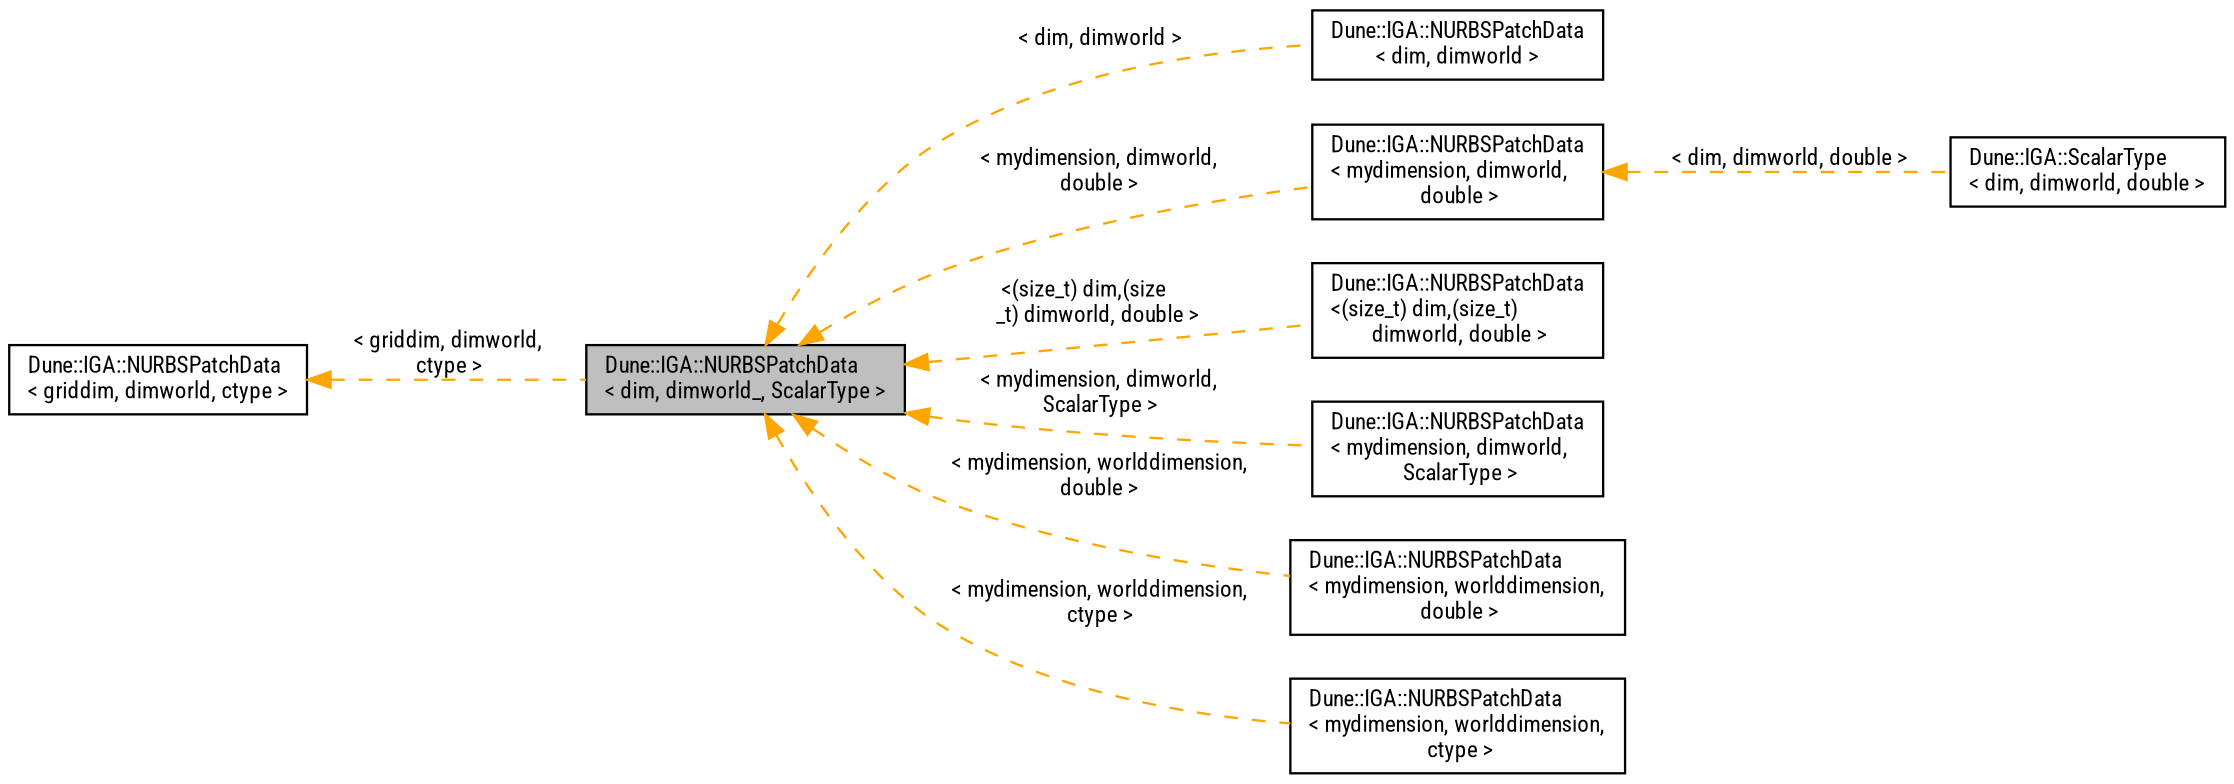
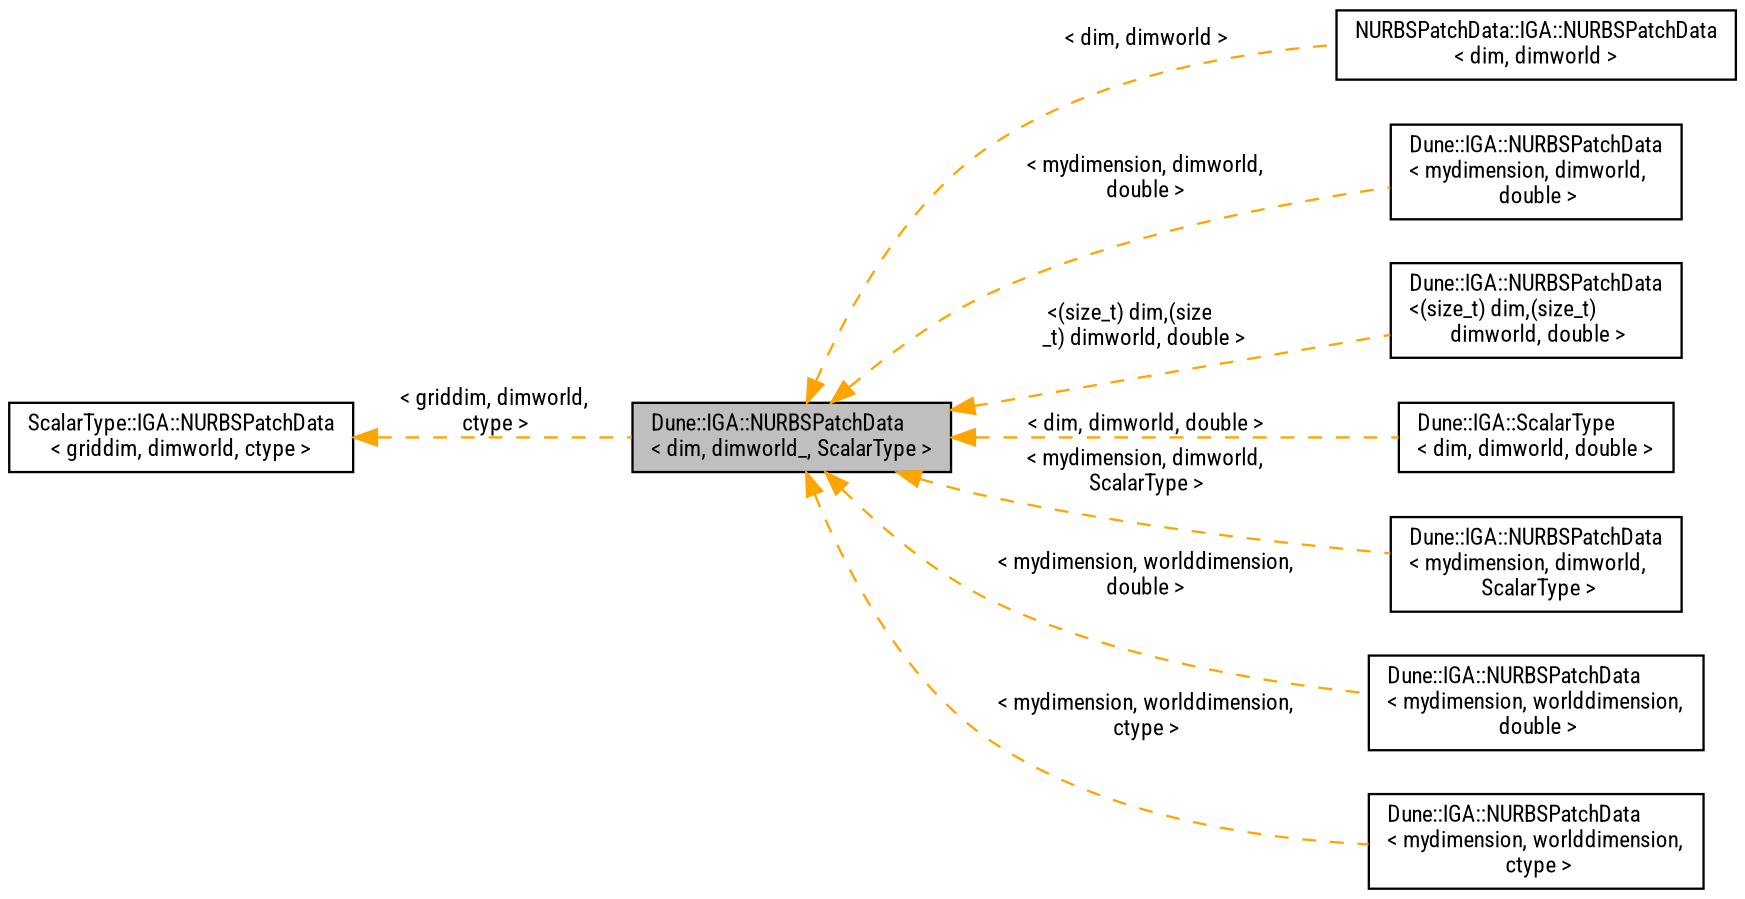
  digraph {
    fontname="Roboto Condensed"
    rankdir=LR
    node [color=black fillcolor=white fontname="Roboto Condensed" fontsize=10 shape=record style=filled]
    edge [color=orange dir=back fontname="Roboto Condensed" fontsize=10 labelfontname=Helvetica labelfontsize=10 style=dashed]
    n1 [fillcolor=grey75 fontcolor=black height=0.2 label="Dune::IGA::NURBSPatchData\l\< dim, dimworld_, ScalarType \>" width=0.4]
-   n2 [height=0.2 label="Dune::IGA::NURBSPatchData\l\< dim, dimworld \>" width=0.4]
+   n2 [height=0.2 label="NURBSPatchData::IGA::NURBSPatchData\l\< dim, dimworld \>" width=0.4]
    n3 [height=0.2 label="Dune::IGA::NURBSPatchData\l\< mydimension, dimworld,\l double \>" width=0.4]
    n4 [height=0.2 label="Dune::IGA::NURBSPatchData\l\<(size_t) dim,(size_t)\l dimworld, double \>" width=0.4]
    n5 [height=0.2 label="Dune::IGA::ScalarType\l\< dim, dimworld, double \>" width=0.4]
    n6 [height=0.2 label="Dune::IGA::NURBSPatchData\l\< mydimension, dimworld,\l ScalarType \>" width=0.4]
    n7 [height=0.2 label="Dune::IGA::NURBSPatchData\l\< mydimension, worlddimension,\l double \>" width=0.4]
    n8 [height=0.2 label="Dune::IGA::NURBSPatchData\l\< mydimension, worlddimension,\l ctype \>" width=0.4]
-   n9 [height=0.2 label="Dune::IGA::NURBSPatchData\l\< griddim, dimworld, ctype \>" width=0.4]
+   n9 [height=0.2 label="ScalarType::IGA::NURBSPatchData\l\< griddim, dimworld, ctype \>" width=0.4]
    n1 -> n2 [label=" \< dim, dimworld \>"]
    n1 -> n3 [label=" \< mydimension, dimworld,\l double \>"]
    n1 -> n4 [label=" \<(size_t) dim,(size\l_t) dimworld, double \>"]
-   n3 -> n5 [label=" \< dim, dimworld, double \>"]
+   n1 -> n5 [label=" \< dim, dimworld, double \>"]
    n1 -> n6 [label=" \< mydimension, dimworld,\l ScalarType \>"]
    n1 -> n7 [label=" \< mydimension, worlddimension,\l double \>"]
    n1 -> n8 [label=" \< mydimension, worlddimension,\l ctype \>"]
    n9 -> n1 [label=" \< griddim, dimworld,\l ctype \>"]
  }
